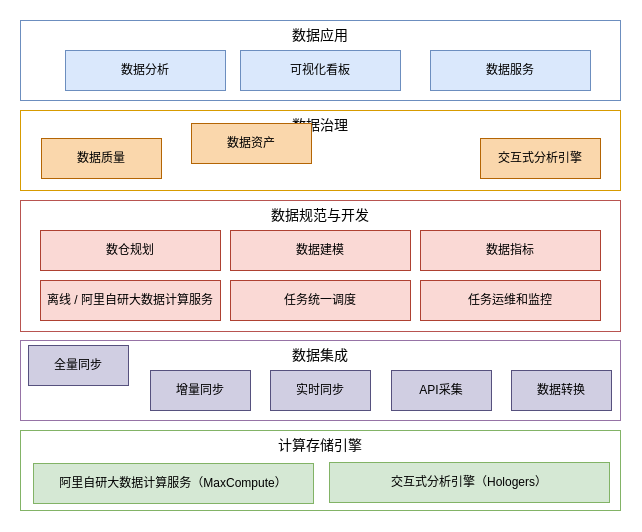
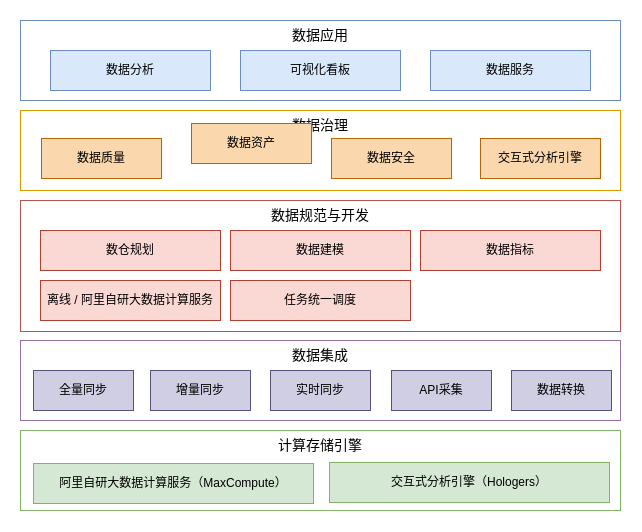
  <mxCell id="0" />
  <mxCell id="1" parent="0" />
  <mxCell id="2" value="计算存储引擎" style="rounded=0;whiteSpace=wrap;html=1;verticalAlign=top;fontSize=14;fillColor=#FFFFFF;strokeColor=#82b366;" vertex="1" parent="1"><mxGeometry x="20" y="430" width="600" height="80" as="geometry" /></mxCell>
  <mxCell id="3" value="阿里自研大数据计算服务（MaxCompute）" style="rounded=0;whiteSpace=wrap;html=1;fillColor=#d5e8d4;strokeColor=#82b366;" vertex="1" parent="1"><mxGeometry x="33" y="463" width="280" height="40" as="geometry" /></mxCell>
  <mxCell id="4" value="交互式分析引擎（Hologers）" style="rounded=0;whiteSpace=wrap;html=1;container=0;fontSize=12;fillColor=#d5e8d4;strokeColor=#82b366;" vertex="1" parent="1"><mxGeometry x="329" y="462" width="280" height="40" as="geometry" /></mxCell>
  <mxCell id="5" value="数据集成" style="rounded=0;whiteSpace=wrap;html=1;fontSize=14;verticalAlign=top;fillColor=#FFFFFF;strokeColor=#9673a6;" vertex="1" parent="1"><mxGeometry x="20" y="340" width="600" height="80" as="geometry" /></mxCell>
- <mxCell id="6" value="全量同步" style="rounded=0;whiteSpace=wrap;html=1;fillColor=#d0cee2;strokeColor=#56517e;" vertex="1" parent="1"><mxGeometry x="28" y="345" width="100" height="40" as="geometry" /></mxCell>
+ <mxCell id="6" value="全量同步" style="rounded=0;whiteSpace=wrap;html=1;fillColor=#d0cee2;strokeColor=#56517e;" vertex="1" parent="1"><mxGeometry x="33" y="370" width="100" height="40" as="geometry" /></mxCell>
  <mxCell id="7" value="增量同步" style="rounded=0;whiteSpace=wrap;html=1;fillColor=#d0cee2;strokeColor=#56517e;" vertex="1" parent="1"><mxGeometry x="150" y="370" width="100" height="40" as="geometry" /></mxCell>
  <mxCell id="8" value="实时同步" style="rounded=0;whiteSpace=wrap;html=1;fillColor=#d0cee2;strokeColor=#56517e;" vertex="1" parent="1"><mxGeometry x="270" y="370" width="100" height="40" as="geometry" /></mxCell>
  <mxCell id="9" value="API采集" style="rounded=0;whiteSpace=wrap;html=1;fillColor=#d0cee2;strokeColor=#56517e;" vertex="1" parent="1"><mxGeometry x="391" y="370" width="100" height="40" as="geometry" /></mxCell>
  <mxCell id="10" value="数据转换" style="rounded=0;whiteSpace=wrap;html=1;fillColor=#d0cee2;strokeColor=#56517e;" vertex="1" parent="1"><mxGeometry x="511" y="370" width="100" height="40" as="geometry" /></mxCell>
  <mxCell id="11" value="数据治理" style="rounded=0;whiteSpace=wrap;html=1;fontSize=14;verticalAlign=top;fillColor=#FFFFFF;strokeColor=#d79b00;" vertex="1" parent="1"><mxGeometry x="20" y="110" width="600" height="80" as="geometry" /></mxCell>
  <mxCell id="12" value="数据质量" style="rounded=0;whiteSpace=wrap;html=1;fillColor=#fad7ac;strokeColor=#b46504;" vertex="1" parent="1"><mxGeometry x="41" y="138" width="120" height="40" as="geometry" /></mxCell>
  <mxCell id="13" value="数据资产" style="rounded=0;whiteSpace=wrap;html=1;fillColor=#fad7ac;strokeColor=#b46504;" vertex="1" parent="1"><mxGeometry x="191" y="123" width="120" height="40" as="geometry" /></mxCell>
+ <mxCell id="14" value="数据安全" style="rounded=0;whiteSpace=wrap;html=1;fillColor=#fad7ac;strokeColor=#b46504;" vertex="1" parent="1"><mxGeometry x="331" y="138" width="120" height="40" as="geometry" /></mxCell>
  <mxCell id="15" value="交互式分析引擎" style="rounded=0;whiteSpace=wrap;html=1;fillColor=#fad7ac;strokeColor=#b46504;" vertex="1" parent="1"><mxGeometry x="480" y="138" width="120" height="40" as="geometry" /></mxCell>
  <mxCell id="16" value="数据应用" style="rounded=0;whiteSpace=wrap;html=1;fontSize=14;verticalAlign=top;fillColor=#FFFFFF;strokeColor=#6c8ebf;" vertex="1" parent="1"><mxGeometry x="20" y="20" width="600" height="80" as="geometry" /></mxCell>
- <mxCell id="17" value="数据分析" style="rounded=0;whiteSpace=wrap;html=1;fillColor=#dae8fc;strokeColor=#6c8ebf;" vertex="1" parent="1"><mxGeometry x="65" y="50" width="160" height="40" as="geometry" /></mxCell>
+ <mxCell id="17" value="数据分析" style="rounded=0;whiteSpace=wrap;html=1;fillColor=#dae8fc;strokeColor=#6c8ebf;" vertex="1" parent="1"><mxGeometry x="50" y="50" width="160" height="40" as="geometry" /></mxCell>
  <mxCell id="18" value="可视化看板" style="rounded=0;whiteSpace=wrap;html=1;fillColor=#dae8fc;strokeColor=#6c8ebf;" vertex="1" parent="1"><mxGeometry x="240" y="50" width="160" height="40" as="geometry" /></mxCell>
  <mxCell id="19" value="数据服务" style="rounded=0;whiteSpace=wrap;html=1;fillColor=#dae8fc;strokeColor=#6c8ebf;" vertex="1" parent="1"><mxGeometry x="430" y="50" width="160" height="40" as="geometry" /></mxCell>
  <mxCell id="20" value="数据规范与开发" style="rounded=0;whiteSpace=wrap;html=1;fontSize=14;verticalAlign=top;fillColor=#FFFFFF;strokeColor=#b85450;" vertex="1" parent="1"><mxGeometry x="20" y="200" width="600" height="131" as="geometry" /></mxCell>
  <mxCell id="21" value="数仓规划" style="rounded=0;whiteSpace=wrap;html=1;fillColor=#fad9d5;strokeColor=#ae4132;" vertex="1" parent="1"><mxGeometry x="40" y="230" width="180" height="40" as="geometry" /></mxCell>
  <mxCell id="22" value="数据建模" style="rounded=0;whiteSpace=wrap;html=1;fillColor=#fad9d5;strokeColor=#ae4132;" vertex="1" parent="1"><mxGeometry x="230" y="230" width="180" height="40" as="geometry" /></mxCell>
  <mxCell id="23" value="数据指标" style="rounded=0;whiteSpace=wrap;html=1;fillColor=#fad9d5;strokeColor=#ae4132;" vertex="1" parent="1"><mxGeometry x="420" y="230" width="180" height="40" as="geometry" /></mxCell>
  <mxCell id="24" value="离线 / 阿里自研大数据计算服务" style="rounded=0;whiteSpace=wrap;html=1;fillColor=#fad9d5;strokeColor=#ae4132;" vertex="1" parent="1"><mxGeometry x="40" y="280" width="180" height="40" as="geometry" /></mxCell>
  <mxCell id="25" value="任务统一调度" style="rounded=0;whiteSpace=wrap;html=1;fillColor=#fad9d5;strokeColor=#ae4132;" vertex="1" parent="1"><mxGeometry x="230" y="280" width="180" height="40" as="geometry" /></mxCell>
- <mxCell id="26" value="任务运维和监控" style="rounded=0;whiteSpace=wrap;html=1;fillColor=#fad9d5;strokeColor=#ae4132;" vertex="1" parent="1"><mxGeometry x="420" y="280" width="180" height="40" as="geometry" /></mxCell>
